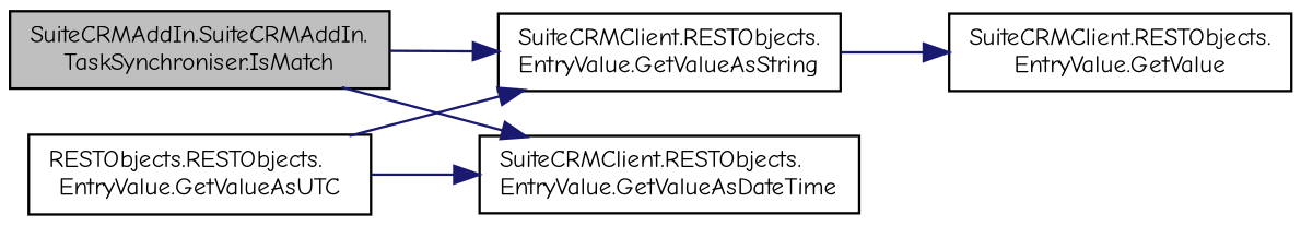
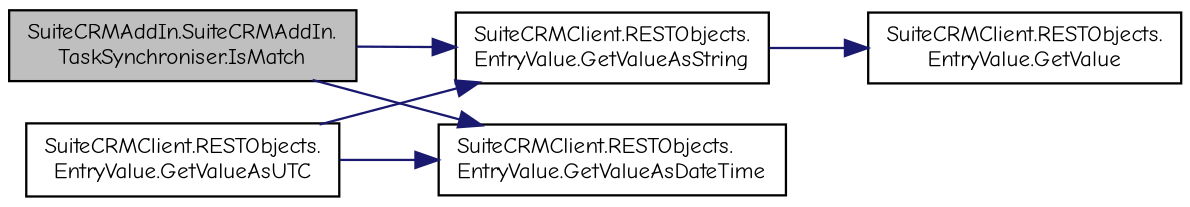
  digraph {
    fontname="Comic Neue"
    rankdir=LR
    node [color=black fillcolor=white fontname="Comic Neue" fontsize=10 shape=record style=filled]
    edge [color=midnightblue fontname="Comic Neue" fontsize=10 labelfontname=Helvetica labelfontsize=10 style=solid]
    n1 [fillcolor=grey75 fontcolor=black height=0.2 label="SuiteCRMAddIn.SuiteCRMAddIn.\lTaskSynchroniser.IsMatch" width=0.4]
    n2 [height=0.2 label="SuiteCRMClient.RESTObjects.\lEntryValue.GetValueAsString" width=0.4]
    n3 [height=0.2 label="SuiteCRMClient.RESTObjects.\lEntryValue.GetValueAsDateTime" width=0.4]
    n4 [height=0.2 label="SuiteCRMClient.RESTObjects.\lEntryValue.GetValue" width=0.4]
-   n5 [height=0.2 label="RESTObjects.RESTObjects.\lEntryValue.GetValueAsUTC" width=0.4]
+   n5 [height=0.2 label="SuiteCRMClient.RESTObjects.\lEntryValue.GetValueAsUTC" width=0.4]
    n1 -> n2
    n1 -> n3
    n2 -> n4
    n5 -> n2
    n5 -> n3
  }
